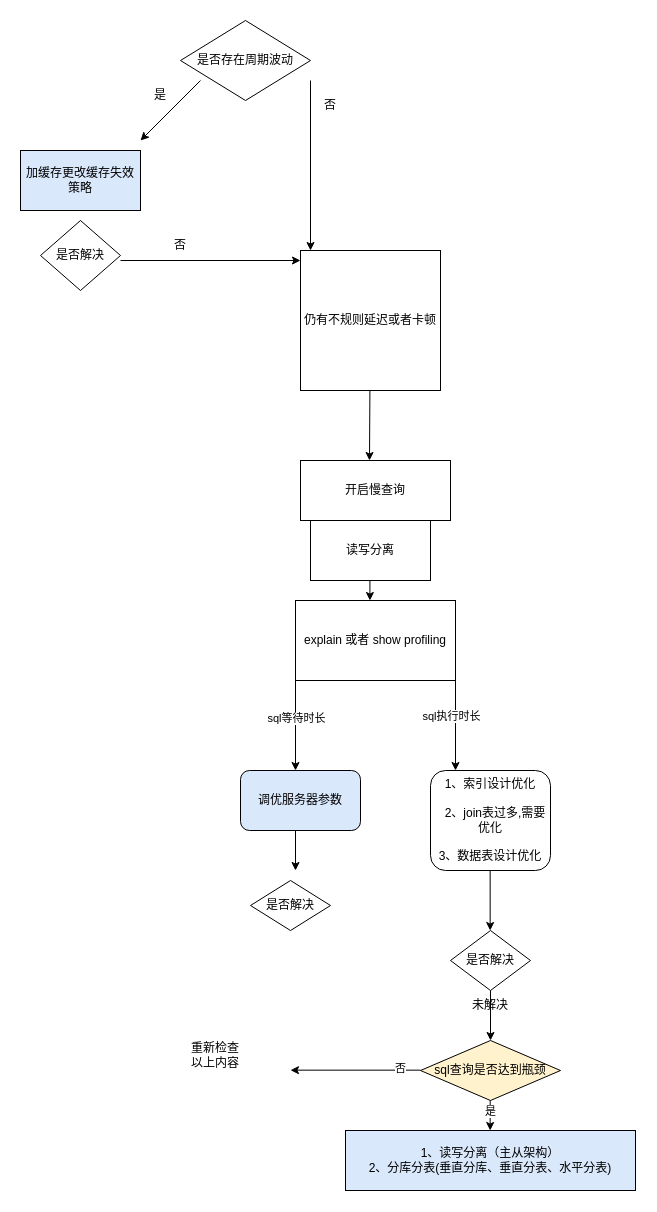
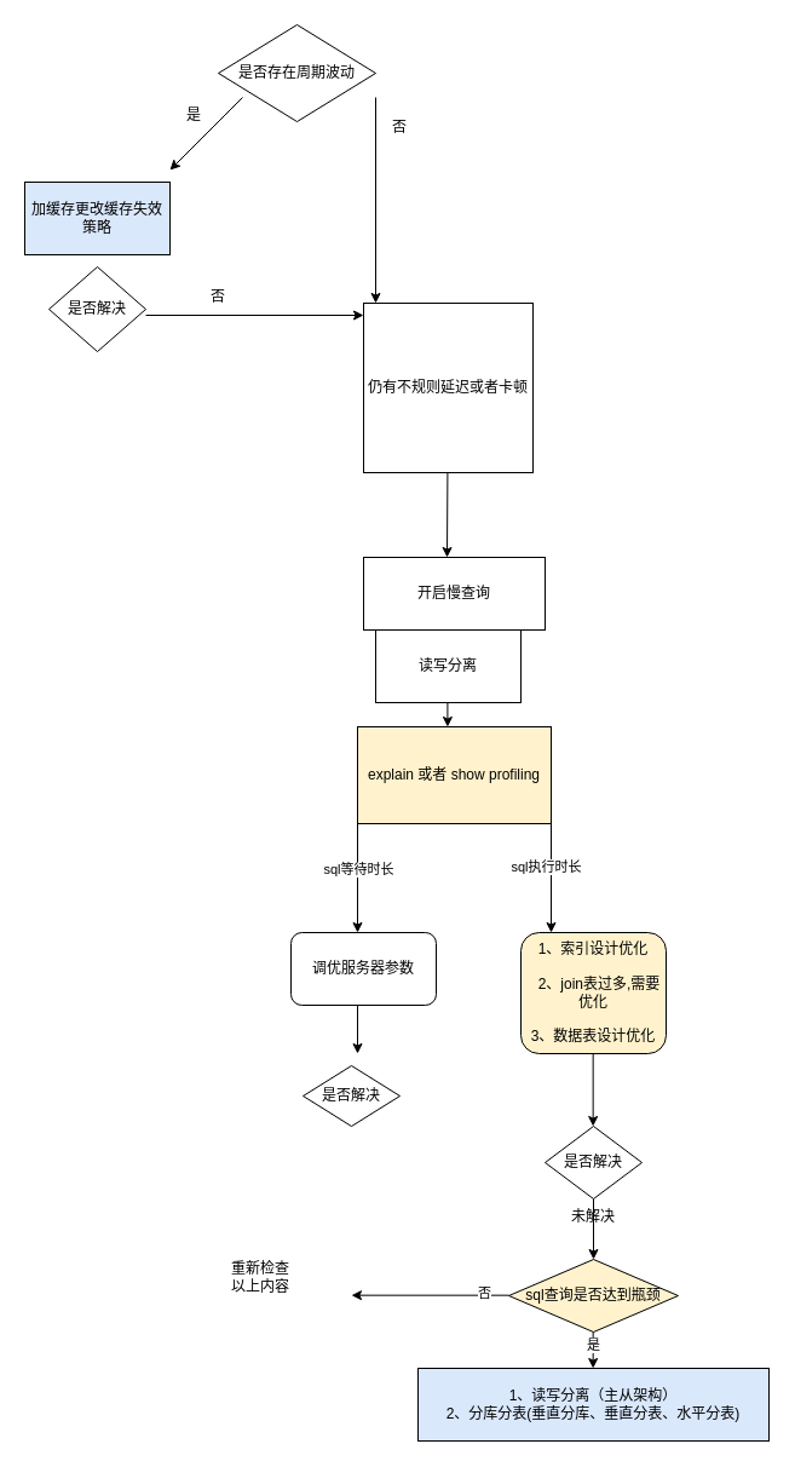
  <mxCell id="0" />
  <mxCell id="1" parent="0" />
  <mxCell id="2" value="是否存在周期波动" style="rhombus;whiteSpace=wrap;html=1;" vertex="1" parent="1"><mxGeometry x="180" y="20" width="130" height="80" as="geometry" /></mxCell>
  <mxCell id="3" value="" style="endArrow=classic;html=1;rounded=0;" edge="1" parent="1"><mxGeometry width="50" height="50" relative="1" as="geometry"><mxPoint x="200" y="80" as="sourcePoint" /><mxPoint x="140" y="140" as="targetPoint" /></mxGeometry></mxCell>
  <mxCell id="4" value="加缓存更改缓存失效策略" style="rounded=0;whiteSpace=wrap;html=1;fillColor=#dae8fc;" vertex="1" parent="1"><mxGeometry x="20" y="150" width="120" height="60" as="geometry" /></mxCell>
  <mxCell id="5" value="是" style="text;html=1;whiteSpace=wrap;strokeColor=none;fillColor=none;align=center;verticalAlign=middle;rounded=0;" vertex="1" parent="1"><mxGeometry x="130" y="80" width="60" height="30" as="geometry" /></mxCell>
  <mxCell id="6" value="" style="endArrow=classic;html=1;rounded=0;" edge="1" parent="1"><mxGeometry width="50" height="50" relative="1" as="geometry"><mxPoint x="310" y="80" as="sourcePoint" /><mxPoint x="310" y="250" as="targetPoint" /></mxGeometry></mxCell>
  <mxCell id="7" value="否" style="text;html=1;whiteSpace=wrap;strokeColor=none;fillColor=none;align=center;verticalAlign=middle;rounded=0;" vertex="1" parent="1"><mxGeometry x="300" y="90" width="60" height="30" as="geometry" /></mxCell>
  <mxCell id="8" value="是否解决" style="rhombus;whiteSpace=wrap;html=1;" vertex="1" parent="1"><mxGeometry x="40" y="220" width="80" height="70" as="geometry" /></mxCell>
  <mxCell id="9" value="" style="endArrow=classic;html=1;rounded=0;" edge="1" parent="1"><mxGeometry width="50" height="50" relative="1" as="geometry"><mxPoint x="120" y="260" as="sourcePoint" /><mxPoint x="300" y="260" as="targetPoint" /></mxGeometry></mxCell>
  <mxCell id="10" value="否" style="text;html=1;whiteSpace=wrap;strokeColor=none;fillColor=none;align=center;verticalAlign=middle;rounded=0;" vertex="1" parent="1"><mxGeometry x="150" y="230" width="60" height="30" as="geometry" /></mxCell>
  <mxCell id="11" value="仍有不规则延迟或者卡顿" style="whiteSpace=wrap;html=1;aspect=fixed;" vertex="1" parent="1"><mxGeometry x="300" y="250" width="140" height="140" as="geometry" /></mxCell>
  <mxCell id="12" value="" style="endArrow=classic;html=1;rounded=0;" edge="1" parent="1"><mxGeometry width="50" height="50" relative="1" as="geometry"><mxPoint x="369.41" y="390" as="sourcePoint" /><mxPoint x="369" y="460" as="targetPoint" /></mxGeometry></mxCell>
  <mxCell id="13" value="开启慢查询" style="rounded=0;whiteSpace=wrap;html=1;" vertex="1" parent="1"><mxGeometry x="300" y="460" width="150" height="60" as="geometry" /></mxCell>
  <mxCell id="14" value="" style="endArrow=classic;html=1;rounded=0;" edge="1" parent="1"><mxGeometry width="50" height="50" relative="1" as="geometry"><mxPoint x="369.41" y="520" as="sourcePoint" /><mxPoint x="369.41" y="600" as="targetPoint" /></mxGeometry></mxCell>
- <mxCell id="15" value="explain 或者 show profiling" style="rounded=0;whiteSpace=wrap;html=1;" vertex="1" parent="1"><mxGeometry x="295" y="600" width="160" height="80" as="geometry" /></mxCell>
+ <mxCell id="15" value="explain 或者 show profiling" style="rounded=0;whiteSpace=wrap;html=1;fillColor=#fff2cc;" vertex="1" parent="1"><mxGeometry x="295" y="600" width="160" height="80" as="geometry" /></mxCell>
  <mxCell id="16" value="读写分离" style="rounded=0;whiteSpace=wrap;html=1;" vertex="1" parent="1"><mxGeometry x="310" y="520" width="120" height="60" as="geometry" /></mxCell>
  <mxCell id="17" value="" style="endArrow=classic;html=1;rounded=0;" edge="1" parent="1"><mxGeometry width="50" height="50" relative="1" as="geometry"><mxPoint x="295" y="680" as="sourcePoint" /><mxPoint x="295" y="770" as="targetPoint" /></mxGeometry></mxCell>
  <mxCell id="18" value="sql等待时长" style="edgeLabel;html=1;align=center;verticalAlign=middle;resizable=0;points=[];" vertex="1" connectable="0" parent="17"><mxGeometry x="-0.191" relative="1" as="geometry"><mxPoint y="1" as="offset" /></mxGeometry></mxCell>
  <mxCell id="19" value="" style="endArrow=classic;html=1;rounded=0;" edge="1" parent="1"><mxGeometry width="50" height="50" relative="1" as="geometry"><mxPoint x="455" y="680" as="sourcePoint" /><mxPoint x="455" y="770" as="targetPoint" /></mxGeometry></mxCell>
  <mxCell id="20" value="sql执行时长" style="edgeLabel;html=1;align=center;verticalAlign=middle;resizable=0;points=[];" vertex="1" connectable="0" parent="19"><mxGeometry x="-0.203" y="-5" relative="1" as="geometry"><mxPoint y="-1" as="offset" /></mxGeometry></mxCell>
- <mxCell id="21" value="1、索引设计优化&lt;div&gt;&lt;br&gt;&lt;div&gt;&amp;nbsp; &amp;nbsp;2、join表过多,需要优化&lt;/div&gt;&lt;div&gt;&lt;br&gt;&lt;/div&gt;&lt;div&gt;3、数据表设计优化&lt;/div&gt;&lt;/div&gt;" style="rounded=1;whiteSpace=wrap;html=1;" vertex="1" parent="1"><mxGeometry x="430" y="770" width="120" height="100" as="geometry" /></mxCell>
+ <mxCell id="21" value="1、索引设计优化&lt;div&gt;&lt;br&gt;&lt;div&gt;&amp;nbsp; &amp;nbsp;2、join表过多,需要优化&lt;/div&gt;&lt;div&gt;&lt;br&gt;&lt;/div&gt;&lt;div&gt;3、数据表设计优化&lt;/div&gt;&lt;/div&gt;" style="rounded=1;whiteSpace=wrap;html=1;fillColor=#fff2cc;" vertex="1" parent="1"><mxGeometry x="430" y="770" width="120" height="100" as="geometry" /></mxCell>
  <mxCell id="22" value="" style="endArrow=classic;html=1;rounded=0;" edge="1" parent="1"><mxGeometry width="50" height="50" relative="1" as="geometry"><mxPoint x="489.66" y="870" as="sourcePoint" /><mxPoint x="489.66" y="930" as="targetPoint" /></mxGeometry></mxCell>
  <mxCell id="23" value="是否解决" style="rhombus;whiteSpace=wrap;html=1;" vertex="1" parent="1"><mxGeometry x="450" y="930" width="80" height="60" as="geometry" /></mxCell>
  <mxCell id="24" value="" style="endArrow=classic;html=1;rounded=0;" edge="1" parent="1"><mxGeometry width="50" height="50" relative="1" as="geometry"><mxPoint x="490" y="990" as="sourcePoint" /><mxPoint x="490" y="1040" as="targetPoint" /></mxGeometry></mxCell>
  <mxCell id="25" value="未解决" style="text;html=1;whiteSpace=wrap;strokeColor=none;fillColor=none;align=center;verticalAlign=middle;rounded=0;" vertex="1" parent="1"><mxGeometry x="460" y="990" width="60" height="30" as="geometry" /></mxCell>
- <mxCell id="26" value="调优服务器参数" style="rounded=1;whiteSpace=wrap;html=1;fillColor=#dae8fc;" vertex="1" parent="1"><mxGeometry x="240" y="770" width="120" height="60" as="geometry" /></mxCell>
+ <mxCell id="26" value="调优服务器参数" style="rounded=1;whiteSpace=wrap;html=1;" vertex="1" parent="1"><mxGeometry x="240" y="770" width="120" height="60" as="geometry" /></mxCell>
  <mxCell id="27" value="" style="endArrow=classic;html=1;rounded=0;" edge="1" parent="1"><mxGeometry width="50" height="50" relative="1" as="geometry"><mxPoint x="295" y="830" as="sourcePoint" /><mxPoint x="295" y="870" as="targetPoint" /></mxGeometry></mxCell>
  <mxCell id="28" value="是否解决" style="rhombus;whiteSpace=wrap;html=1;" vertex="1" parent="1"><mxGeometry x="250" y="880" width="80" height="50" as="geometry" /></mxCell>
  <mxCell id="29" value="sql查询是否达到瓶颈" style="rhombus;whiteSpace=wrap;html=1;fillColor=#fff2cc;" vertex="1" parent="1"><mxGeometry x="420" y="1040" width="140" height="60" as="geometry" /></mxCell>
  <mxCell id="30" value="" style="endArrow=classic;html=1;rounded=0;" edge="1" parent="1"><mxGeometry width="50" height="50" relative="1" as="geometry"><mxPoint x="420" y="1069.66" as="sourcePoint" /><mxPoint x="290" y="1069.66" as="targetPoint" /></mxGeometry></mxCell>
  <mxCell id="31" value="否" style="edgeLabel;html=1;align=center;verticalAlign=middle;resizable=0;points=[];" vertex="1" connectable="0" parent="30"><mxGeometry x="-0.678" y="-2" relative="1" as="geometry"><mxPoint as="offset" /></mxGeometry></mxCell>
  <mxCell id="32" value="重新检查以上内容" style="text;html=1;whiteSpace=wrap;strokeColor=none;fillColor=none;align=center;verticalAlign=middle;rounded=0;" vertex="1" parent="1"><mxGeometry x="185" y="1040" width="60" height="30" as="geometry" /></mxCell>
  <mxCell id="33" value="" style="endArrow=classic;html=1;rounded=0;" edge="1" parent="1"><mxGeometry width="50" height="50" relative="1" as="geometry"><mxPoint x="489.66" y="1100" as="sourcePoint" /><mxPoint x="489.66" y="1130" as="targetPoint" /></mxGeometry></mxCell>
  <mxCell id="34" value="是" style="edgeLabel;html=1;align=center;verticalAlign=middle;resizable=0;points=[];" vertex="1" connectable="0" parent="33"><mxGeometry x="-0.561" y="2" relative="1" as="geometry"><mxPoint x="-2" y="3" as="offset" /></mxGeometry></mxCell>
  <mxCell id="35" value="1、读写分离（主从架构）&lt;div&gt;2、分库分表(垂直分库、垂直分表、水平分表)&lt;/div&gt;" style="rounded=0;whiteSpace=wrap;html=1;fillColor=#dae8fc;" vertex="1" parent="1"><mxGeometry x="345" y="1130" width="290" height="60" as="geometry" /></mxCell>
